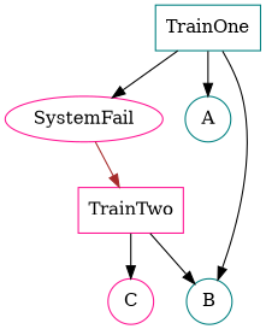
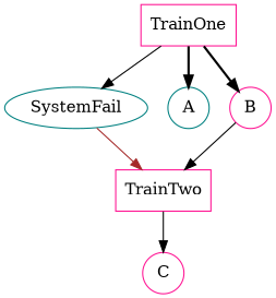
  digraph {
    node [color=deeppink shape=circle]
    edge [color=black style=solid]
-   SystemFail [shape=ellipse]
+   SystemFail [color=teal shape=ellipse]
    TrainTwo [shape=box]
-   TrainOne [color=teal shape=box]
+   TrainOne [shape=box]
    A [color=teal]
-   B [color=teal]
+   B
    C
    SystemFail -> TrainTwo [color=brown]
-   TrainTwo -> B
+   B -> TrainTwo
    TrainTwo -> C
    TrainOne -> SystemFail
-   TrainOne -> A
-   TrainOne -> B
+   TrainOne -> A [style=bold]
+   TrainOne -> B [style=bold]
  }
